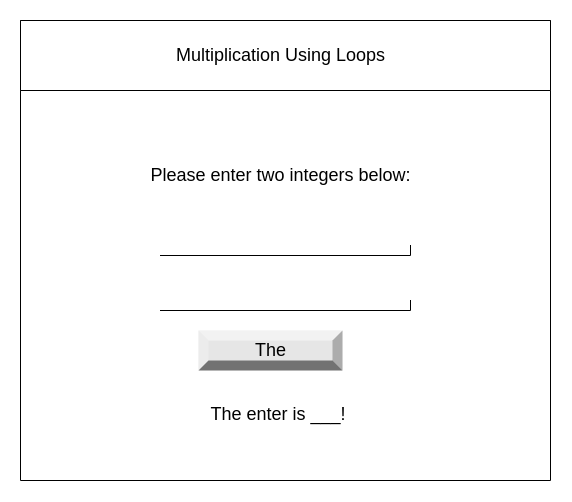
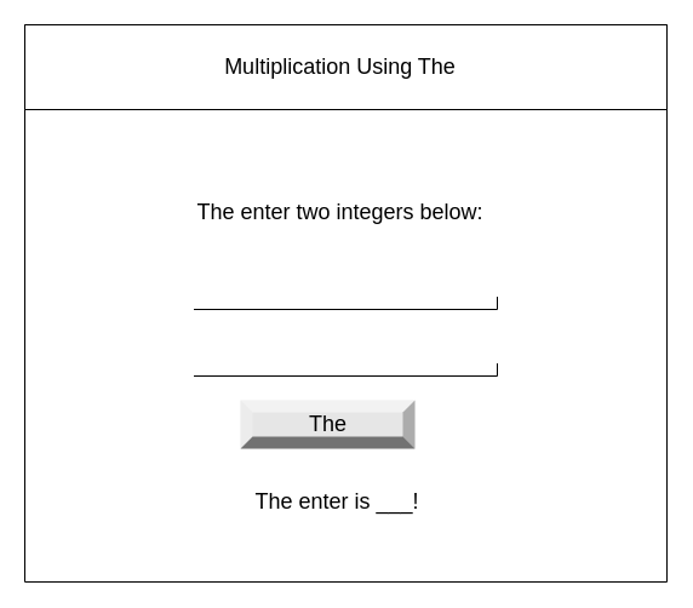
  <mxCell id="0" />
  <mxCell id="1" parent="0" />
  <mxCell id="2" value="" style="verticalLabelPosition=bottom;verticalAlign=top;html=1;shape=mxgraph.basic.rect;fillColor2=none;strokeWidth=1;size=20;indent=5;" parent="1" vertex="1"><mxGeometry x="20" y="20" width="530" height="460" as="geometry" /></mxCell>
  <mxCell id="3" value="" style="verticalLabelPosition=bottom;verticalAlign=top;html=1;shape=mxgraph.basic.rect;fillColor2=none;strokeWidth=1;size=20;indent=5;" parent="1" vertex="1"><mxGeometry x="20" y="20" width="530" height="70" as="geometry" /></mxCell>
- <mxCell id="4" value="&lt;font style=&quot;font-size: 18px&quot;&gt;Multiplication Using Loops&lt;/font&gt;" style="text;html=1;resizable=0;autosize=1;align=center;verticalAlign=middle;points=[];fillColor=none;strokeColor=none;rounded=0;" parent="1" vertex="1"><mxGeometry x="170" y="45" width="220" height="20" as="geometry" /></mxCell>
- <mxCell id="5" value="Please enter two integers below:" style="text;html=1;resizable=0;autosize=1;align=center;verticalAlign=middle;points=[];fillColor=none;strokeColor=none;rounded=0;fontSize=18;" parent="1" vertex="1"><mxGeometry x="140" y="160" width="280" height="30" as="geometry" /></mxCell>
+ <mxCell id="4" value="&lt;font style=&quot;font-size: 18px&quot;&gt;Multiplication Using The&lt;/font&gt;" style="text;html=1;resizable=0;autosize=1;align=center;verticalAlign=middle;points=[];fillColor=none;strokeColor=none;rounded=0;" parent="1" vertex="1"><mxGeometry x="170" y="45" width="220" height="20" as="geometry" /></mxCell>
+ <mxCell id="5" value="The enter two integers below:" style="text;html=1;resizable=0;autosize=1;align=center;verticalAlign=middle;points=[];fillColor=none;strokeColor=none;rounded=0;fontSize=18;" parent="1" vertex="1"><mxGeometry x="140" y="160" width="280" height="30" as="geometry" /></mxCell>
  <mxCell id="6" value="" style="shape=partialRectangle;whiteSpace=wrap;html=1;top=0;left=0;fillColor=none;fontSize=18;" parent="1" vertex="1"><mxGeometry x="160" y="245" width="250" height="10" as="geometry" /></mxCell>
  <mxCell id="7" value="The" style="labelPosition=center;verticalLabelPosition=middle;align=center;html=1;shape=mxgraph.basic.shaded_button;dx=10;fillColor=#E6E6E6;strokeColor=none;fontSize=18;" parent="1" vertex="1"><mxGeometry x="198" y="330" width="144" height="40" as="geometry" /></mxCell>
  <mxCell id="8" value="The enter is ___!&amp;nbsp;&lt;br&gt;&amp;nbsp;" style="text;html=1;align=center;verticalAlign=middle;resizable=0;points=[];autosize=1;strokeColor=none;fillColor=none;fontSize=18;" parent="1" vertex="1"><mxGeometry x="195" y="400" width="170" height="50" as="geometry" /></mxCell>
  <mxCell id="9" value="" style="shape=partialRectangle;whiteSpace=wrap;html=1;top=0;left=0;fillColor=none;fontSize=18;" vertex="1" parent="1"><mxGeometry x="160" y="300" width="250" height="10" as="geometry" /></mxCell>
